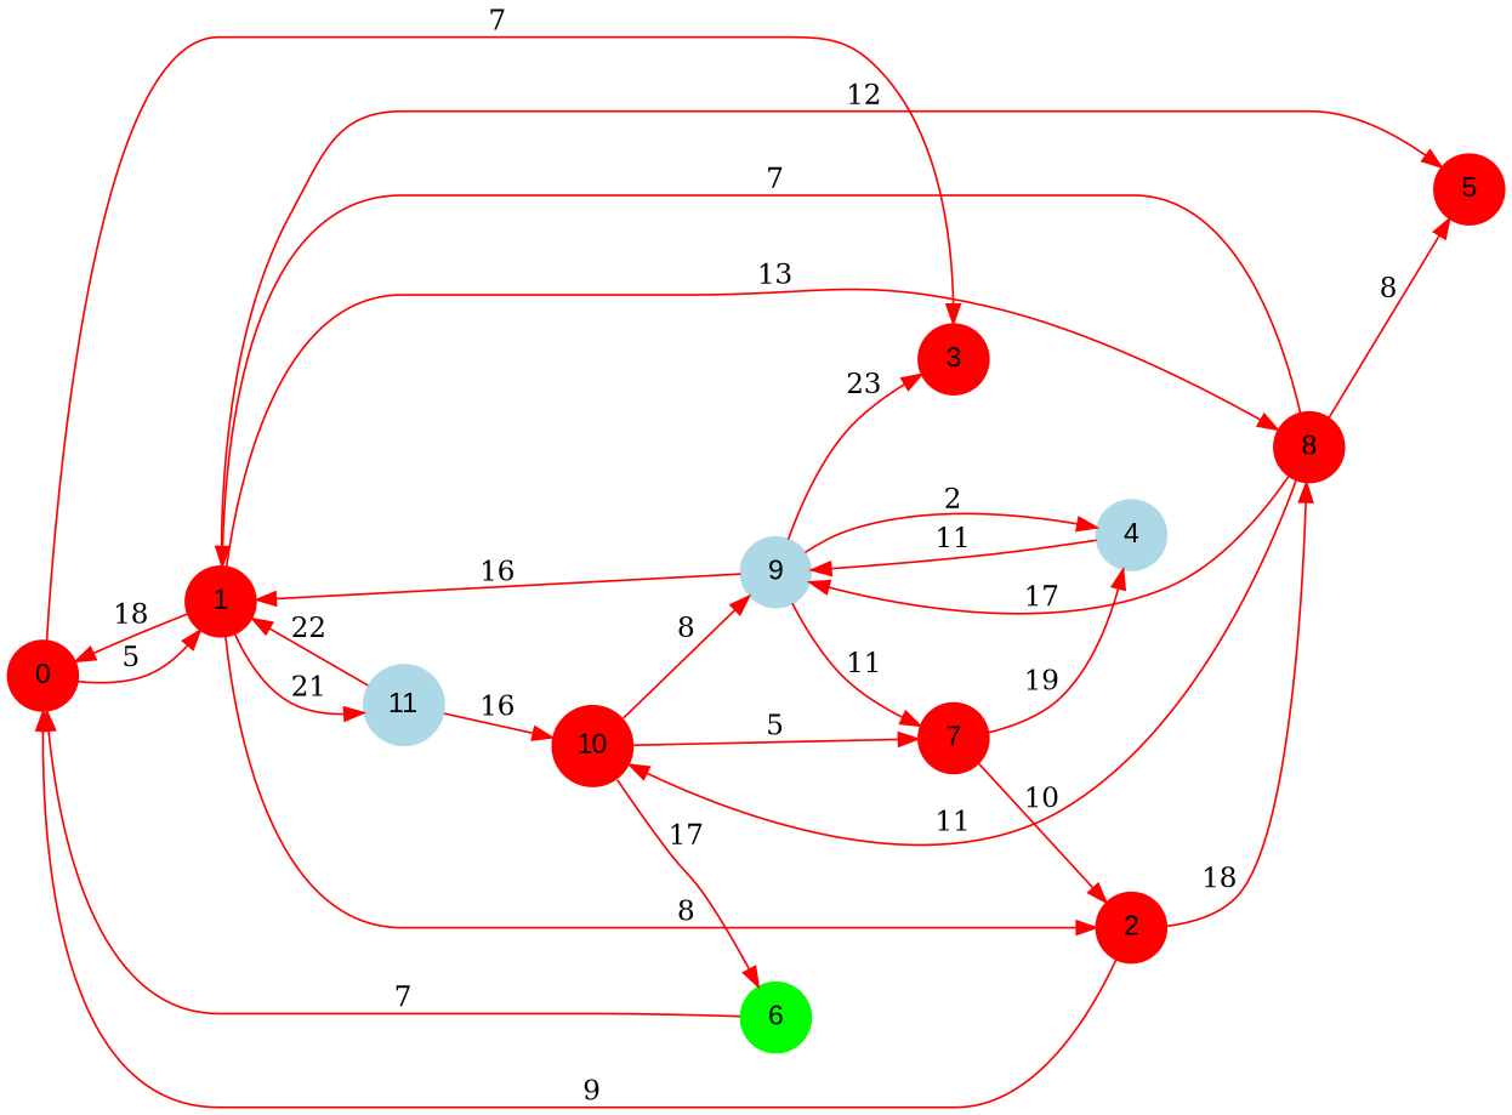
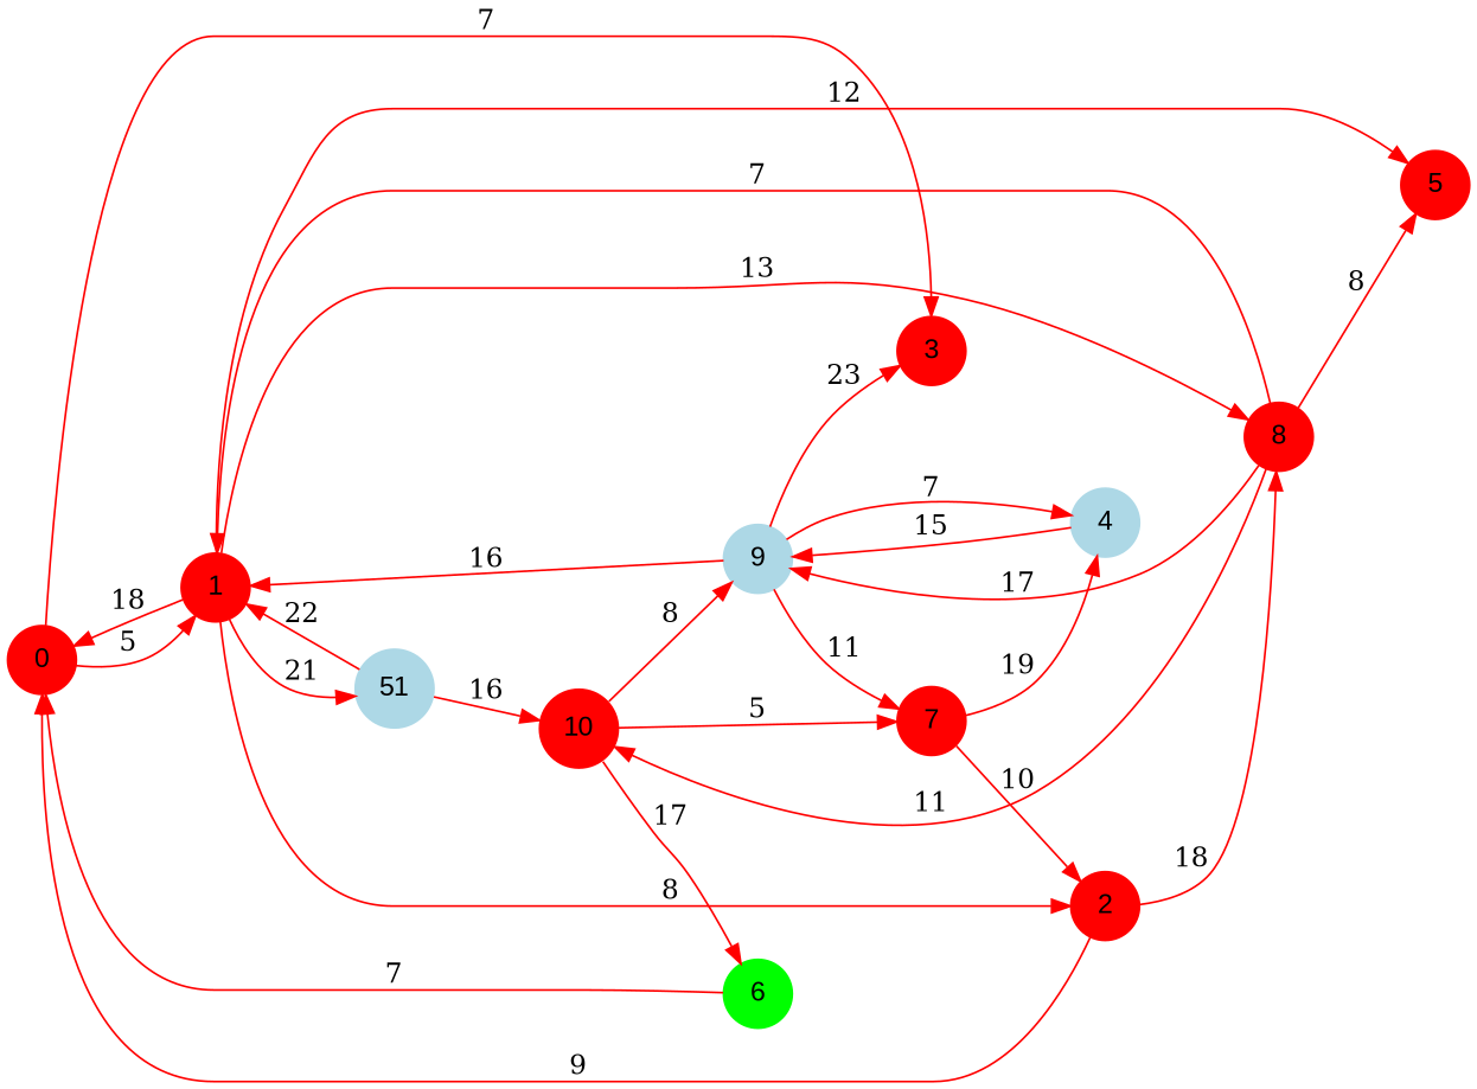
  digraph {
    rankdir=LR
    node [color=red fontname=Arial shape=circle style=filled]
    edge [color=red]
    0
    1
    3
    2
    5
    8
-   11 [color=lightblue]
+   11 [color=lightblue label=51]
    9 [color=lightblue]
    10
    4 [color=lightblue]
    7
    6 [color=green]
    0 -> 1 [label=5]
    0 -> 3 [label=7]
    1 -> 0 [label=18]
    1 -> 2 [label=8]
    1 -> 5 [label=12]
    1 -> 8 [label=13]
    1 -> 11 [label=21]
    2 -> 0 [label=9]
    2 -> 8 [label=18]
    8 -> 1 [label=7]
    8 -> 5 [label=8]
    8 -> 9 [label=17]
    8 -> 10 [label=11]
    11 -> 1 [label=22]
    11 -> 10 [label=16]
    9 -> 1 [label=16]
    9 -> 3 [label=23]
-   9 -> 4 [label=2]
+   9 -> 4 [label=7]
    9 -> 7 [label=11]
    10 -> 9 [label=8]
    10 -> 7 [label=5]
    10 -> 6 [label=17]
-   4 -> 9 [label=11]
+   4 -> 9 [label=15]
    7 -> 2 [label=10]
    7 -> 4 [label=19]
    6 -> 0 [label=7]
  }
